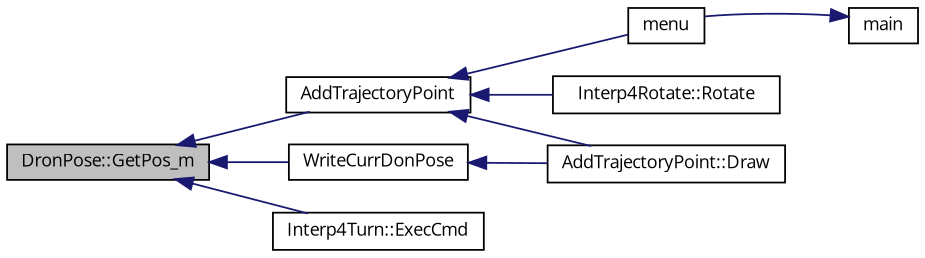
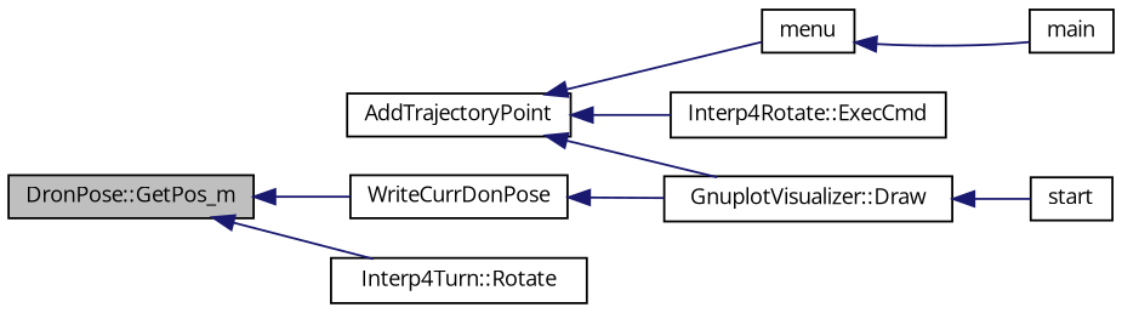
  digraph {
    fontname="Open Sans"
    rankdir=LR
    node [color=black fillcolor=white fontname="Open Sans" fontsize=10 shape=record style=filled]
    edge [color=midnightblue dir=back fontname="Open Sans" fontsize=10 labelfontname=FreeSans labelfontsize=10 style=solid]
    n1 [fillcolor=grey75 fontcolor=black height=0.2 label="DronPose::GetPos_m" width=0.4]
    n2 [height=0.2 label=AddTrajectoryPoint width=0.4]
    n3 [height=0.2 label=WriteCurrDonPose width=0.4]
-   n4 [height=0.2 label="Interp4Turn::ExecCmd" width=0.4]
-   n5 [height=0.2 label="Interp4Rotate::Rotate" width=0.4]
-   n6 [height=0.2 label="AddTrajectoryPoint::Draw" width=0.4]
+   n4 [height=0.2 label="Interp4Turn::Rotate" width=0.4]
+   n5 [height=0.2 label="Interp4Rotate::ExecCmd" width=0.4]
+   n6 [height=0.2 label="GnuplotVisualizer::Draw" width=0.4]
    n7 [height=0.2 label=menu width=0.4]
+   n8 [height=0.2 label=start width=0.4]
    n9 [height=0.2 label=main width=0.4]
-   n1 -> n2
    n1 -> n3
    n1 -> n4
    n2 -> n5
    n2 -> n6
    n2 -> n7
    n3 -> n6
-   n9 -> n7
+   n6 -> n8
+   n7 -> n9
  }
